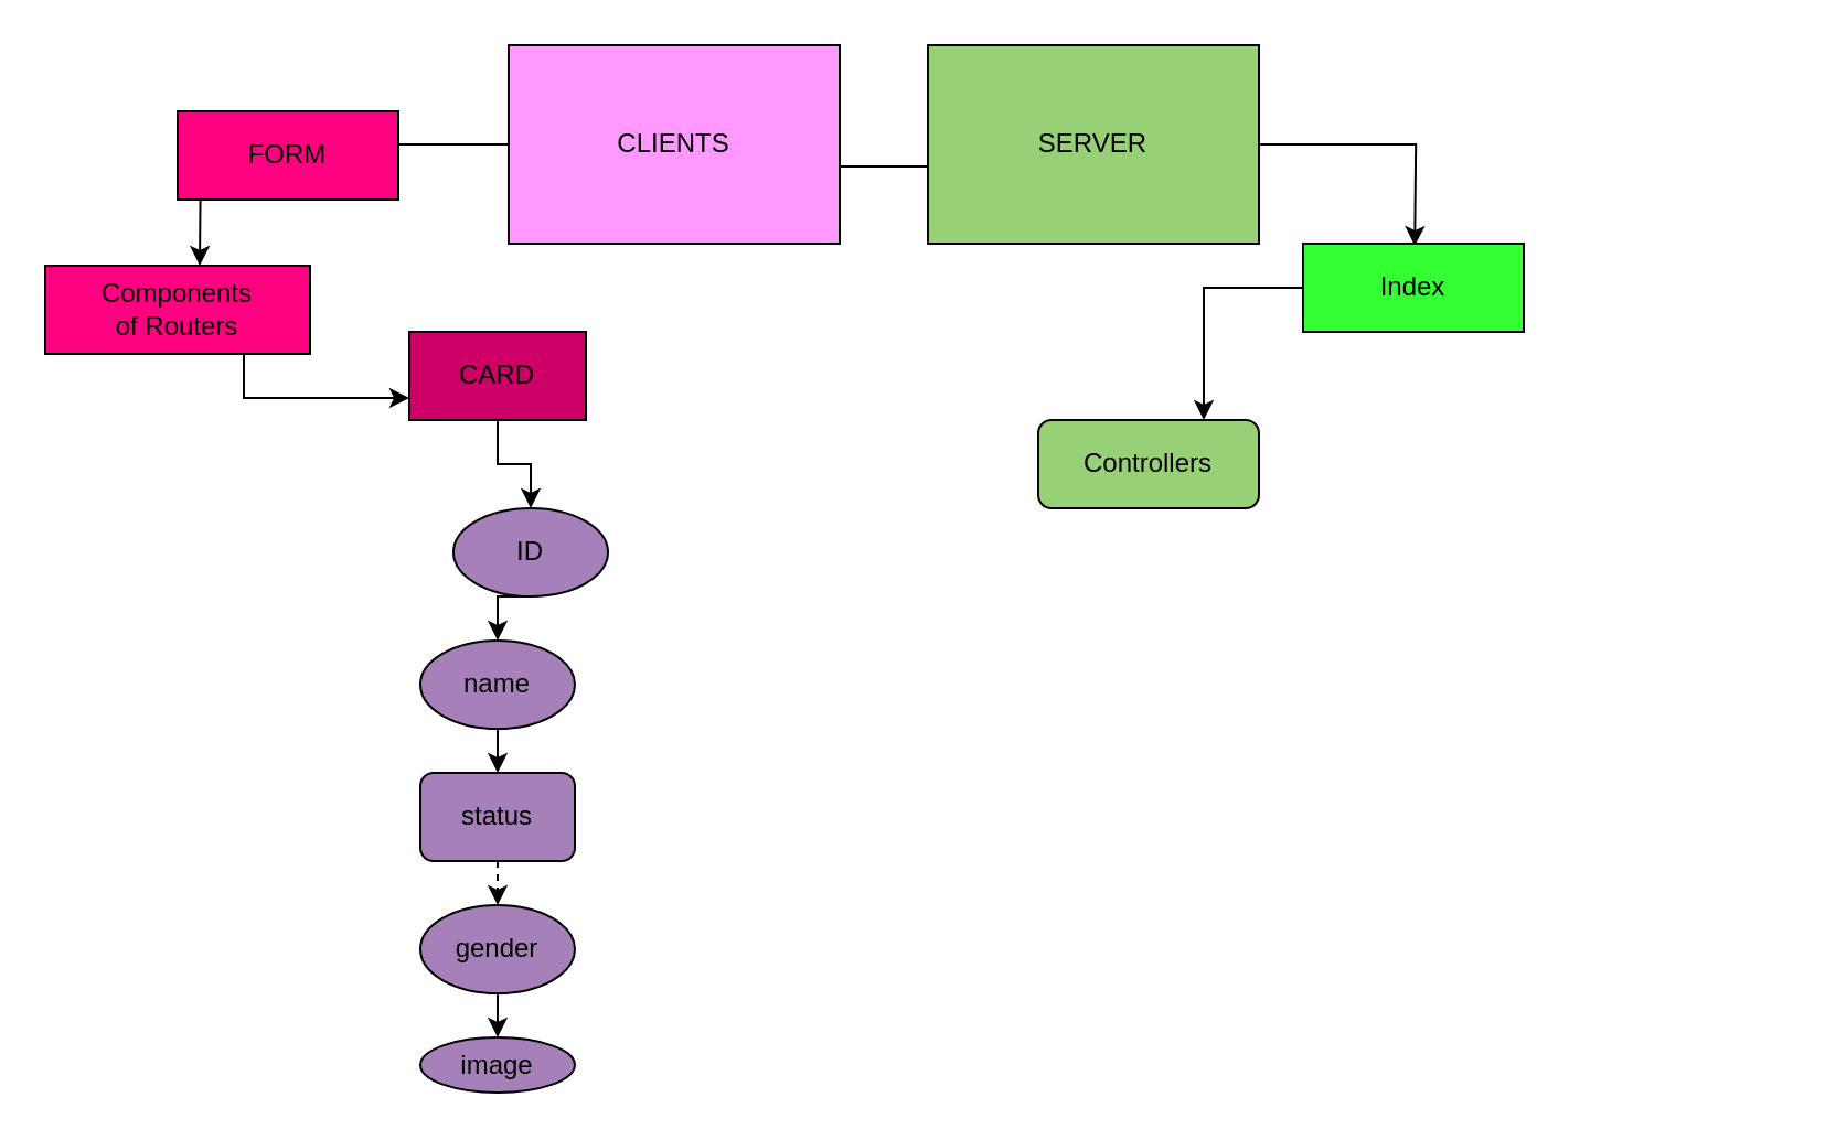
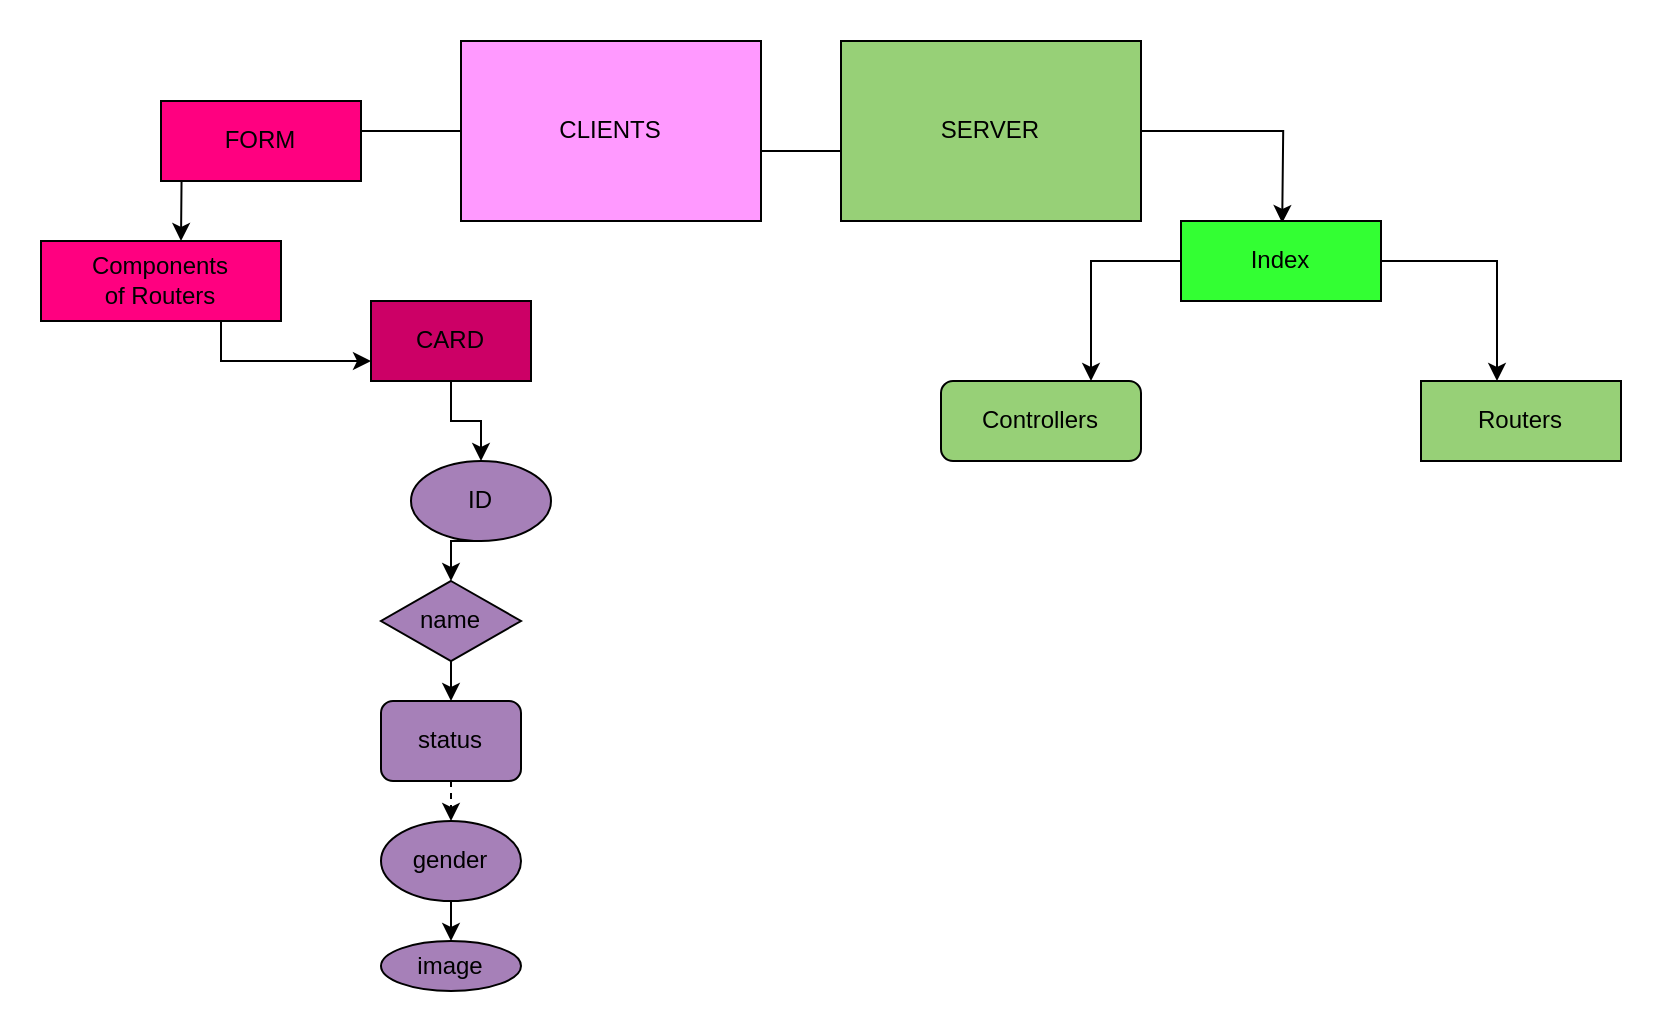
  <mxCell id="0" />
  <mxCell id="1" parent="0" />
  <mxCell id="2" style="edgeStyle=orthogonalEdgeStyle;rounded=0;orthogonalLoop=1;jettySize=auto;html=1;exitX=0;exitY=0.5;exitDx=0;exitDy=0;entryX=0.5;entryY=0;entryDx=0;entryDy=0;" parent="1" source="3" edge="1"><mxGeometry relative="1" as="geometry"><mxPoint x="90" y="120" as="targetPoint" /></mxGeometry></mxCell>
  <mxCell id="3" value="CLIENTS" style="whiteSpace=wrap;html=1;align=center;fillColor=#FF99FF;" parent="1" vertex="1"><mxGeometry x="230" y="20" width="150" height="90" as="geometry" /></mxCell>
  <mxCell id="4" style="edgeStyle=orthogonalEdgeStyle;rounded=0;orthogonalLoop=1;jettySize=auto;html=1;exitX=0.75;exitY=1;exitDx=0;exitDy=0;entryX=0;entryY=0.75;entryDx=0;entryDy=0;" parent="1" source="5" target="9" edge="1"><mxGeometry relative="1" as="geometry" /></mxCell>
  <mxCell id="5" value="&lt;div&gt;Components&lt;/div&gt;&lt;div&gt;of Routers&lt;br&gt;&lt;/div&gt;" style="whiteSpace=wrap;html=1;align=center;fillColor=#FF0080;" parent="1" vertex="1"><mxGeometry x="20" y="120" width="120" height="40" as="geometry" /></mxCell>
  <mxCell id="6" value="SERVER" style="whiteSpace=wrap;html=1;align=center;fillColor=#97D077;" parent="1" vertex="1"><mxGeometry x="420" y="20" width="150" height="90" as="geometry" /></mxCell>
  <mxCell id="7" value="&lt;div&gt;FORM&lt;/div&gt;" style="whiteSpace=wrap;html=1;align=center;fillColor=#FF0080;" parent="1" vertex="1"><mxGeometry x="80" y="50" width="100" height="40" as="geometry" /></mxCell>
  <mxCell id="8" style="edgeStyle=orthogonalEdgeStyle;rounded=0;orthogonalLoop=1;jettySize=auto;html=1;exitX=0.5;exitY=1;exitDx=0;exitDy=0;entryX=0.5;entryY=0;entryDx=0;entryDy=0;" parent="1" source="9" target="17" edge="1"><mxGeometry relative="1" as="geometry" /></mxCell>
  <mxCell id="9" value="CARD" style="whiteSpace=wrap;html=1;align=center;fillColor=#CC0066;" parent="1" vertex="1"><mxGeometry x="185" y="150" width="80" height="40" as="geometry" /></mxCell>
  <mxCell id="10" style="edgeStyle=orthogonalEdgeStyle;rounded=0;orthogonalLoop=1;jettySize=auto;html=1;exitX=0.5;exitY=1;exitDx=0;exitDy=0;entryX=0.5;entryY=0;entryDx=0;entryDy=0;fillColor=#A680B8;" parent="1" source="11" target="18" edge="1"><mxGeometry relative="1" as="geometry" /></mxCell>
  <mxCell id="11" value="gender" style="ellipse;whiteSpace=wrap;html=1;align=center;fillColor=#A680B8;" parent="1" vertex="1"><mxGeometry x="190" y="410" width="70" height="40" as="geometry" /></mxCell>
  <mxCell id="12" style="edgeStyle=orthogonalEdgeStyle;rounded=0;orthogonalLoop=1;jettySize=auto;html=1;exitX=0.5;exitY=1;exitDx=0;exitDy=0;entryX=0.5;entryY=0;entryDx=0;entryDy=0;fillColor=#A680B8;dashed=1;" parent="1" source="13" target="11" edge="1"><mxGeometry relative="1" as="geometry" /></mxCell>
  <mxCell id="13" value="status" style="whiteSpace=wrap;html=1;align=center;fillColor=#A680B8;rounded=1;" parent="1" vertex="1"><mxGeometry x="190" y="350" width="70" height="40" as="geometry" /></mxCell>
  <mxCell id="14" style="edgeStyle=orthogonalEdgeStyle;rounded=0;orthogonalLoop=1;jettySize=auto;html=1;exitX=0.5;exitY=1;exitDx=0;exitDy=0;entryX=0.5;entryY=0;entryDx=0;entryDy=0;fillColor=#A680B8;" parent="1" source="15" target="13" edge="1"><mxGeometry relative="1" as="geometry" /></mxCell>
- <mxCell id="15" value="name" style="ellipse;whiteSpace=wrap;html=1;align=center;fillColor=#A680B8;" parent="1" vertex="1"><mxGeometry x="190" y="290" width="70" height="40" as="geometry" /></mxCell>
+ <mxCell id="15" value="name" style="rhombus;whiteSpace=wrap;html=1;align=center;fillColor=#A680B8;" parent="1" vertex="1"><mxGeometry x="190" y="290" width="70" height="40" as="geometry" /></mxCell>
  <mxCell id="16" style="edgeStyle=orthogonalEdgeStyle;rounded=0;orthogonalLoop=1;jettySize=auto;html=1;exitX=0.5;exitY=1;exitDx=0;exitDy=0;entryX=0.5;entryY=0;entryDx=0;entryDy=0;fillColor=#A680B8;" parent="1" source="17" target="15" edge="1"><mxGeometry relative="1" as="geometry" /></mxCell>
  <mxCell id="17" value="ID" style="ellipse;whiteSpace=wrap;html=1;align=center;fillColor=#A680B8;" parent="1" vertex="1"><mxGeometry x="205" y="230" width="70" height="40" as="geometry" /></mxCell>
  <mxCell id="18" value="image" style="ellipse;whiteSpace=wrap;html=1;align=center;fillColor=#A680B8;" parent="1" vertex="1"><mxGeometry x="190" y="470" width="70" height="25" as="geometry" /></mxCell>
+ <mxCell id="19" value="Routers" style="whiteSpace=wrap;html=1;align=center;fillColor=#97D077;" parent="1" vertex="1"><mxGeometry x="710" y="190" width="100" height="40" as="geometry" /></mxCell>
  <mxCell id="20" value="Controllers" style="whiteSpace=wrap;html=1;align=center;fillColor=#97D077;rounded=1;" parent="1" vertex="1"><mxGeometry x="470" y="190" width="100" height="40" as="geometry" /></mxCell>
  <mxCell id="21" style="edgeStyle=orthogonalEdgeStyle;rounded=0;orthogonalLoop=1;jettySize=auto;html=1;exitX=1;exitY=0.5;exitDx=0;exitDy=0;entryX=0.58;entryY=0.025;entryDx=0;entryDy=0;entryPerimeter=0;" parent="1" source="6" edge="1"><mxGeometry relative="1" as="geometry"><mxPoint x="640.6" y="111" as="targetPoint" /></mxGeometry></mxCell>
  <mxCell id="22" style="edgeStyle=orthogonalEdgeStyle;rounded=0;orthogonalLoop=1;jettySize=auto;html=1;exitX=0;exitY=0.5;exitDx=0;exitDy=0;entryX=0.75;entryY=0;entryDx=0;entryDy=0;" parent="1" source="23" target="20" edge="1"><mxGeometry relative="1" as="geometry" /></mxCell>
  <mxCell id="23" value="Index" style="whiteSpace=wrap;html=1;align=center;fillColor=#33FF33;" parent="1" vertex="1"><mxGeometry x="590" y="110" width="100" height="40" as="geometry" /></mxCell>
+ <mxCell id="24" style="edgeStyle=orthogonalEdgeStyle;rounded=0;orthogonalLoop=1;jettySize=auto;html=1;exitX=1;exitY=0.5;exitDx=0;exitDy=0;entryX=0.38;entryY=0;entryDx=0;entryDy=0;entryPerimeter=0;" parent="1" source="23" target="19" edge="1"><mxGeometry relative="1" as="geometry" /></mxCell>
  <mxCell id="25" value="" style="line;strokeWidth=1;rotatable=0;dashed=0;labelPosition=right;align=left;verticalAlign=middle;spacingTop=0;spacingLeft=6;points=[];portConstraint=eastwest;" parent="1" vertex="1"><mxGeometry x="380" y="70" width="40" height="10" as="geometry" /></mxCell>
